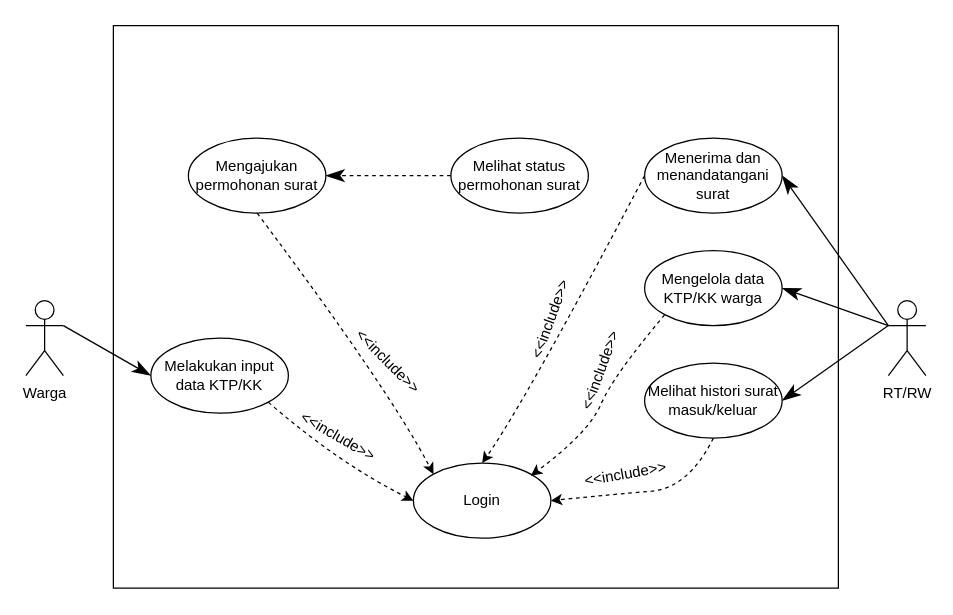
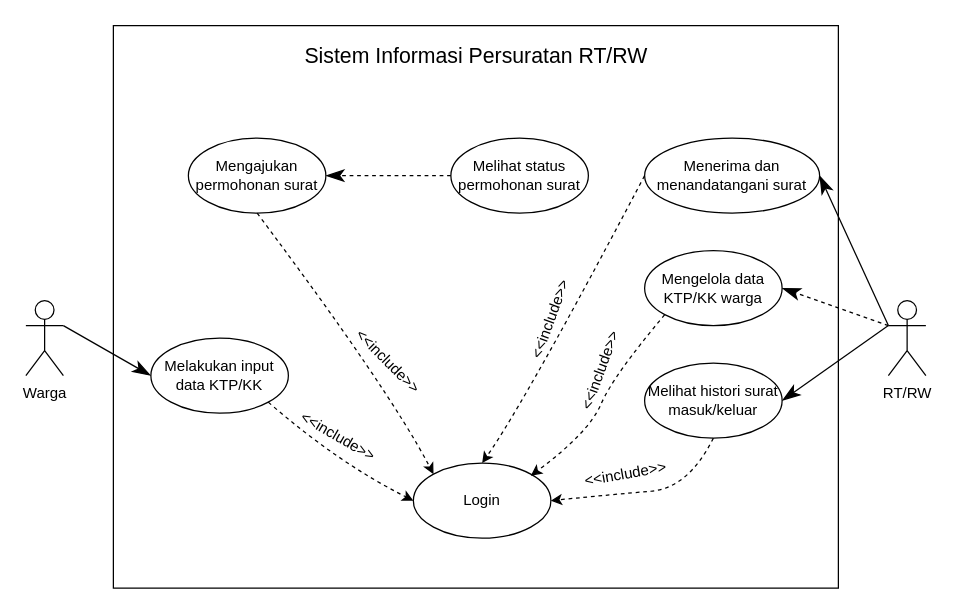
  <mxCell id="0" />
  <mxCell id="1" parent="0" />
  <mxCell id="2" value="" style="rounded=0;whiteSpace=wrap;html=1;" parent="1" vertex="1"><mxGeometry x="90" y="20" width="580" height="450" as="geometry" /></mxCell>
  <mxCell id="3" value="RT/RW" style="shape=umlActor;verticalLabelPosition=bottom;verticalAlign=top;html=1;" parent="1" vertex="1"><mxGeometry x="710" y="240" width="30" height="60" as="geometry" /></mxCell>
  <mxCell id="4" value="Warga" style="shape=umlActor;verticalLabelPosition=bottom;verticalAlign=top;html=1;" parent="1" vertex="1"><mxGeometry x="20" y="240" width="30" height="60" as="geometry" /></mxCell>
  <mxCell id="5" value="Login" style="ellipse;whiteSpace=wrap;html=1;" parent="1" vertex="1"><mxGeometry x="330" y="370" width="110" height="60" as="geometry" /></mxCell>
  <mxCell id="6" value="Mengajukan permohonan surat" style="ellipse;whiteSpace=wrap;html=1;" parent="1" vertex="1"><mxGeometry x="150" y="110" width="110" height="60" as="geometry" /></mxCell>
  <mxCell id="7" value="Melihat status permohonan surat" style="ellipse;whiteSpace=wrap;html=1;" parent="1" vertex="1"><mxGeometry x="360" y="110" width="110" height="60" as="geometry" /></mxCell>
  <mxCell id="8" value="Melihat histori surat masuk/keluar" style="ellipse;whiteSpace=wrap;html=1;" parent="1" vertex="1"><mxGeometry x="515" y="290" width="110" height="60" as="geometry" /></mxCell>
- <mxCell id="9" value="Menerima dan menandatangani surat" style="ellipse;whiteSpace=wrap;html=1;" parent="1" vertex="1"><mxGeometry x="515" y="110" width="110" height="60" as="geometry" /></mxCell>
+ <mxCell id="9" value="Menerima dan menandatangani surat" style="ellipse;whiteSpace=wrap;html=1;" parent="1" vertex="1"><mxGeometry x="515" y="110" width="140" height="60" as="geometry" /></mxCell>
  <mxCell id="10" value="Melakukan input data KTP/KK" style="ellipse;whiteSpace=wrap;html=1;" parent="1" vertex="1"><mxGeometry x="120" y="270" width="110" height="60" as="geometry" /></mxCell>
  <mxCell id="11" value="Mengelola data KTP/KK warga" style="ellipse;whiteSpace=wrap;html=1;" parent="1" vertex="1"><mxGeometry x="515" y="200" width="110" height="60" as="geometry" /></mxCell>
  <mxCell id="12" value="" style="group" parent="1" vertex="1" connectable="0"><mxGeometry x="240" y="117" width="160" height="30" as="geometry" /></mxCell>
+ <mxCell id="13" value="&lt;font style=&quot;font-size: 17px;&quot;&gt;Sistem Informasi Persuratan RT/RW&lt;/font&gt;" style="text;html=1;align=center;verticalAlign=middle;whiteSpace=wrap;rounded=0;" parent="1" vertex="1"><mxGeometry x="232.5" y="30" width="295" height="30" as="geometry" /></mxCell>
  <mxCell id="14" value="" style="endArrow=classicThin;endFill=1;endSize=12;html=1;rounded=0;exitX=1;exitY=0.333;exitDx=0;exitDy=0;exitPerimeter=0;entryX=0;entryY=0.5;entryDx=0;entryDy=0;" parent="1" source="4" target="10" edge="1"><mxGeometry width="160" relative="1" as="geometry"><mxPoint x="60" y="300" as="sourcePoint" /><mxPoint x="160" y="180" as="targetPoint" /></mxGeometry></mxCell>
  <mxCell id="15" value="" style="endArrow=classicThin;dashed=1;endFill=1;endSize=12;html=1;rounded=0;entryX=1;entryY=0.5;entryDx=0;entryDy=0;exitX=0;exitY=0.5;exitDx=0;exitDy=0;" parent="1" source="7" target="6" edge="1"><mxGeometry width="160" relative="1" as="geometry"><mxPoint x="280" y="207" as="sourcePoint" /><mxPoint x="440" y="207" as="targetPoint" /></mxGeometry></mxCell>
  <mxCell id="16" value="" style="endArrow=classicThin;endFill=1;endSize=12;html=1;rounded=0;exitX=0;exitY=0.333;exitDx=0;exitDy=0;exitPerimeter=0;entryX=1;entryY=0.5;entryDx=0;entryDy=0;" parent="1" source="3" target="9" edge="1"><mxGeometry width="160" relative="1" as="geometry"><mxPoint x="560" y="470" as="sourcePoint" /><mxPoint x="660" y="350" as="targetPoint" /></mxGeometry></mxCell>
- <mxCell id="17" value="" style="endArrow=classicThin;endFill=1;endSize=12;html=1;rounded=0;exitX=0;exitY=0.333;exitDx=0;exitDy=0;exitPerimeter=0;entryX=1;entryY=0.5;entryDx=0;entryDy=0;" parent="1" source="3" target="11" edge="1"><mxGeometry width="160" relative="1" as="geometry"><mxPoint x="590" y="390" as="sourcePoint" /><mxPoint x="690" y="270" as="targetPoint" /></mxGeometry></mxCell>
+ <mxCell id="17" value="" style="endArrow=classicThin;endFill=1;endSize=12;html=1;rounded=0;exitX=0;exitY=0.333;exitDx=0;exitDy=0;exitPerimeter=0;entryX=1;entryY=0.5;entryDx=0;entryDy=0;dashed=1;" parent="1" source="3" target="11" edge="1"><mxGeometry width="160" relative="1" as="geometry"><mxPoint x="590" y="390" as="sourcePoint" /><mxPoint x="690" y="270" as="targetPoint" /></mxGeometry></mxCell>
  <mxCell id="18" value="" style="endArrow=classicThin;endFill=1;endSize=12;html=1;rounded=0;exitX=0;exitY=0.333;exitDx=0;exitDy=0;exitPerimeter=0;entryX=1;entryY=0.5;entryDx=0;entryDy=0;" parent="1" source="3" target="8" edge="1"><mxGeometry width="160" relative="1" as="geometry"><mxPoint x="710" y="290" as="sourcePoint" /><mxPoint x="625" y="260" as="targetPoint" /></mxGeometry></mxCell>
  <mxCell id="19" value="" style="curved=1;endArrow=classic;html=1;rounded=0;dashed=1;entryX=0.5;entryY=0;entryDx=0;entryDy=0;exitX=0;exitY=0.5;exitDx=0;exitDy=0;" parent="1" source="9" target="5" edge="1"><mxGeometry width="50" height="50" relative="1" as="geometry"><mxPoint x="420" y="295" as="sourcePoint" /><mxPoint x="470" y="245" as="targetPoint" /><Array as="points"><mxPoint x="420" y="320" /></Array></mxGeometry></mxCell>
  <mxCell id="20" value="" style="curved=1;endArrow=classic;html=1;rounded=0;dashed=1;exitX=0;exitY=1;exitDx=0;exitDy=0;" parent="1" source="11" edge="1"><mxGeometry width="50" height="50" relative="1" as="geometry"><mxPoint x="525" y="191" as="sourcePoint" /><mxPoint x="424" y="380" as="targetPoint" /><Array as="points"><mxPoint x="490" y="300" /><mxPoint x="470" y="346" /></Array></mxGeometry></mxCell>
  <mxCell id="21" value="" style="curved=1;endArrow=classic;html=1;rounded=0;dashed=1;entryX=1;entryY=0.5;entryDx=0;entryDy=0;exitX=0.5;exitY=1;exitDx=0;exitDy=0;" parent="1" source="8" target="5" edge="1"><mxGeometry width="50" height="50" relative="1" as="geometry"><mxPoint x="643" y="330" as="sourcePoint" /><mxPoint x="513" y="380" as="targetPoint" /><Array as="points"><mxPoint x="550" y="390" /><mxPoint x="490" y="395" /></Array></mxGeometry></mxCell>
  <mxCell id="22" value="" style="group;rotation=-225;" parent="1" vertex="1" connectable="0"><mxGeometry x="350" y="200" width="160" height="81" as="geometry" /></mxCell>
  <mxCell id="23" value="&amp;lt;&amp;lt;include&amp;gt;&amp;gt;" style="text;html=1;align=center;verticalAlign=middle;whiteSpace=wrap;rounded=0;rotation=-70;" parent="22" vertex="1"><mxGeometry x="60" y="40" width="60" height="30" as="geometry" /></mxCell>
  <mxCell id="24" value="&amp;lt;&amp;lt;include&amp;gt;&amp;gt;" style="text;html=1;align=center;verticalAlign=middle;whiteSpace=wrap;rounded=0;rotation=-70;" parent="1" vertex="1"><mxGeometry x="450" y="281" width="60" height="30" as="geometry" /></mxCell>
  <mxCell id="25" value="&amp;lt;&amp;lt;include&amp;gt;&amp;gt;" style="text;html=1;align=center;verticalAlign=middle;whiteSpace=wrap;rounded=0;rotation=-10;" parent="1" vertex="1"><mxGeometry x="470" y="364" width="60" height="30" as="geometry" /></mxCell>
  <mxCell id="26" value="" style="curved=1;endArrow=classic;html=1;rounded=0;dashed=1;entryX=0;entryY=0;entryDx=0;entryDy=0;exitX=0.5;exitY=1;exitDx=0;exitDy=0;" parent="1" source="6" target="5" edge="1"><mxGeometry width="50" height="50" relative="1" as="geometry"><mxPoint x="275" y="240" as="sourcePoint" /><mxPoint x="184" y="479" as="targetPoint" /><Array as="points"><mxPoint x="310" y="310" /></Array></mxGeometry></mxCell>
  <mxCell id="27" value="&amp;lt;&amp;lt;include&amp;gt;&amp;gt;" style="text;html=1;align=center;verticalAlign=middle;whiteSpace=wrap;rounded=0;rotation=-315;" parent="1" vertex="1"><mxGeometry x="280" y="274" width="60" height="30" as="geometry" /></mxCell>
  <mxCell id="28" value="" style="group;rotation=-240;" parent="1" vertex="1" connectable="0"><mxGeometry x="190" y="334" width="160" height="30" as="geometry" /></mxCell>
  <mxCell id="29" value="&amp;lt;&amp;lt;include&amp;gt;&amp;gt;" style="text;html=1;align=center;verticalAlign=middle;whiteSpace=wrap;rounded=0;rotation=-330;" parent="28" vertex="1"><mxGeometry x="50" width="60" height="30" as="geometry" /></mxCell>
  <mxCell id="30" value="" style="curved=1;endArrow=classic;html=1;rounded=0;dashed=1;entryX=0;entryY=0.5;entryDx=0;entryDy=0;exitX=1;exitY=1;exitDx=0;exitDy=0;" parent="1" source="10" target="5" edge="1"><mxGeometry width="50" height="50" relative="1" as="geometry"><mxPoint x="253" y="311" as="sourcePoint" /><mxPoint x="394" y="520" as="targetPoint" /><Array as="points"><mxPoint x="270" y="370" /></Array></mxGeometry></mxCell>
